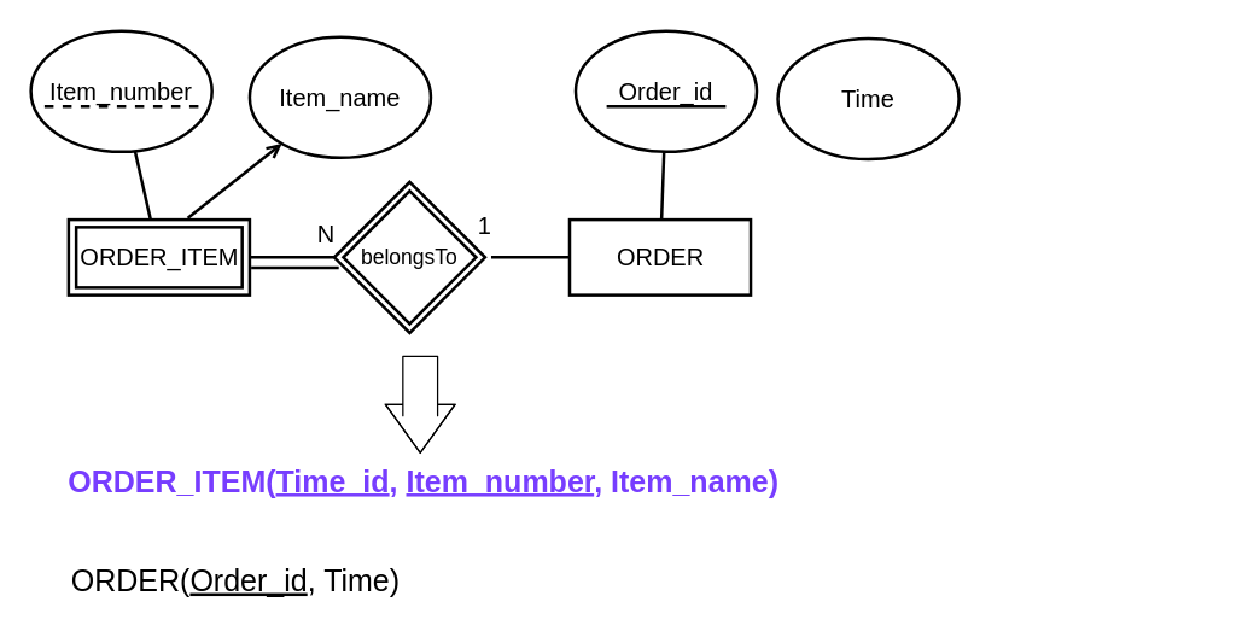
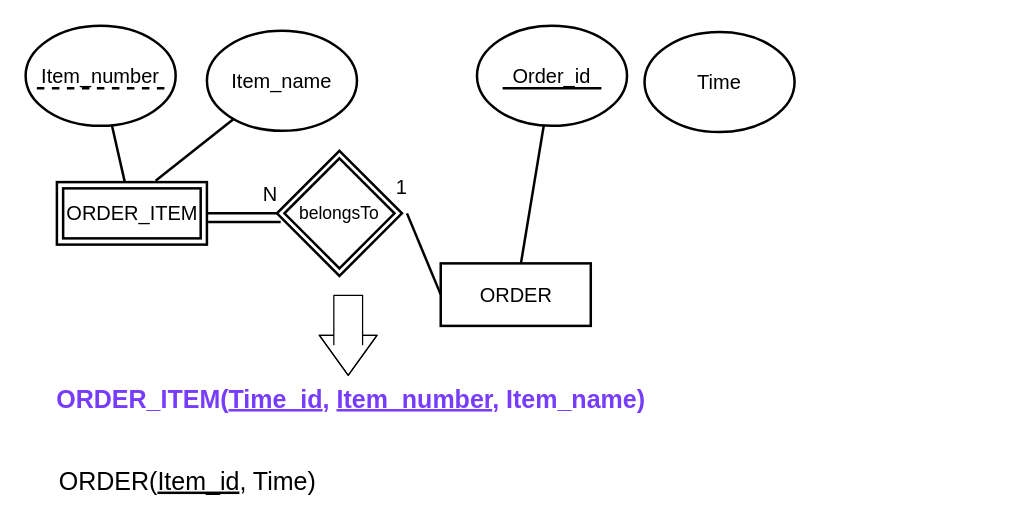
  <mxCell id="0" />
  <mxCell id="1" parent="0" />
  <mxCell id="2" value="&lt;b style=&quot;font-size: 20px&quot;&gt;&lt;font color=&quot;#773dff&quot; style=&quot;font-size: 20px&quot;&gt;ORDER_ITEM(&lt;u&gt;Time_id&lt;/u&gt;,&amp;nbsp;&lt;span&gt;&lt;u&gt;Item_number&lt;/u&gt;&lt;/span&gt;, Item_name)&lt;/font&gt;&lt;/b&gt;" style="text;html=1;strokeColor=none;fillColor=none;align=left;verticalAlign=middle;whiteSpace=wrap;rounded=0;fontSize=19;" parent="1" vertex="1"><mxGeometry x="43" y="287" width="762" height="63" as="geometry" /></mxCell>
  <mxCell id="3" value="ORDER_ITEM" style="html=1;fillColor=none;fontSize=16;strokeWidth=2;" parent="1" vertex="1"><mxGeometry x="45" y="145" width="120" height="50" as="geometry" /></mxCell>
- <mxCell id="4" value="ORDER" style="html=1;fillColor=none;fontSize=16;strokeWidth=2;" parent="1" vertex="1"><mxGeometry x="377" y="145" width="120" height="50" as="geometry" /></mxCell>
+ <mxCell id="4" value="ORDER" style="html=1;fillColor=none;fontSize=16;strokeWidth=2;" parent="1" vertex="1"><mxGeometry x="352" y="210" width="120" height="50" as="geometry" /></mxCell>
  <mxCell id="5" value="" style="endArrow=none;html=1;exitX=1;exitY=0.5;exitDx=0;exitDy=0;endFill=0;strokeWidth=2;" parent="1" source="3" edge="1"><mxGeometry width="50" height="50" relative="1" as="geometry"><mxPoint x="145.656" y="-21.042" as="sourcePoint" /><mxPoint x="221" y="170" as="targetPoint" /></mxGeometry></mxCell>
  <mxCell id="6" value="" style="endArrow=none;html=1;entryX=0;entryY=0.5;entryDx=0;entryDy=0;endFill=0;strokeWidth=2;" parent="1" target="4" edge="1"><mxGeometry width="50" height="50" relative="1" as="geometry"><mxPoint x="325" y="170" as="sourcePoint" /><mxPoint x="231" y="180" as="targetPoint" /></mxGeometry></mxCell>
  <mxCell id="7" value="N" style="text;html=1;strokeColor=none;fillColor=none;align=center;verticalAlign=middle;whiteSpace=wrap;rounded=0;fontSize=16;" parent="1" vertex="1"><mxGeometry x="200.5" y="145" width="30" height="20" as="geometry" /></mxCell>
  <mxCell id="8" value="1" style="text;html=1;strokeColor=none;fillColor=none;align=center;verticalAlign=middle;whiteSpace=wrap;rounded=0;fontSize=16;" parent="1" vertex="1"><mxGeometry x="306" y="139" width="30" height="20" as="geometry" /></mxCell>
  <mxCell id="9" value="" style="endArrow=none;html=1;fontSize=16;exitX=1.008;exitY=0.64;exitDx=0;exitDy=0;exitPerimeter=0;entryX=0.03;entryY=0.57;entryDx=0;entryDy=0;entryPerimeter=0;strokeWidth=2;" parent="1" source="3" edge="1"><mxGeometry width="50" height="50" relative="1" as="geometry"><mxPoint x="45" y="290" as="sourcePoint" /><mxPoint x="224" y="177" as="targetPoint" /></mxGeometry></mxCell>
  <mxCell id="10" value="Item_number" style="ellipse;whiteSpace=wrap;html=1;strokeWidth=2;fillColor=none;fontSize=16;" parent="1" vertex="1"><mxGeometry x="20" y="20" width="120" height="80" as="geometry" /></mxCell>
  <mxCell id="11" value="Order_id" style="ellipse;whiteSpace=wrap;html=1;strokeWidth=2;fillColor=none;fontSize=16;fontStyle=0" parent="1" vertex="1"><mxGeometry x="381" y="20" width="120" height="80" as="geometry" /></mxCell>
  <mxCell id="12" value="" style="endArrow=none;html=1;strokeWidth=2;fontSize=16;" parent="1" source="4" target="11" edge="1"><mxGeometry width="50" height="50" relative="1" as="geometry"><mxPoint x="5" y="290" as="sourcePoint" /><mxPoint x="55" y="240" as="targetPoint" /></mxGeometry></mxCell>
  <mxCell id="13" value="" style="endArrow=none;html=1;strokeWidth=2;fontSize=16;" parent="1" source="3" target="10" edge="1"><mxGeometry width="50" height="50" relative="1" as="geometry"><mxPoint x="467" y="155" as="sourcePoint" /><mxPoint x="506.765" y="105.294" as="targetPoint" /></mxGeometry></mxCell>
  <mxCell id="14" value="belongsTo" style="shape=rhombus;double=1;strokeWidth=2;fontSize=17;perimeter=rhombusPerimeter;whiteSpace=wrap;html=1;align=center;fontSize=14;fillColor=none;" parent="1" vertex="1"><mxGeometry x="221" y="120" width="100" height="100" as="geometry" /></mxCell>
  <mxCell id="15" value="" style="endArrow=none;dashed=1;html=1;strokeWidth=2;fontSize=16;entryX=1;entryY=0.625;entryDx=0;entryDy=0;entryPerimeter=0;" parent="1" edge="1"><mxGeometry width="50" height="50" relative="1" as="geometry"><mxPoint x="29" y="70" as="sourcePoint" /><mxPoint x="134" y="70" as="targetPoint" /></mxGeometry></mxCell>
  <mxCell id="16" value="" style="endArrow=none;html=1;strokeWidth=2;fontSize=16;" parent="1" edge="1"><mxGeometry width="50" height="50" relative="1" as="geometry"><mxPoint x="401.5" y="70" as="sourcePoint" /><mxPoint x="480.5" y="70" as="targetPoint" /></mxGeometry></mxCell>
  <mxCell id="17" value="" style="rounded=0;whiteSpace=wrap;html=1;strokeColor=#000000;strokeWidth=2;fillColor=none;gradientColor=none;fontSize=18;" parent="1" vertex="1"><mxGeometry x="50" y="150" width="110" height="40" as="geometry" /></mxCell>
  <mxCell id="18" value="Time" style="ellipse;whiteSpace=wrap;html=1;strokeWidth=2;fillColor=none;fontSize=16;fontStyle=0" parent="1" vertex="1"><mxGeometry x="515" y="25" width="120" height="80" as="geometry" /></mxCell>
  <mxCell id="19" value="Item_name" style="ellipse;whiteSpace=wrap;html=1;strokeWidth=2;fillColor=none;fontSize=16;" parent="1" vertex="1"><mxGeometry x="165" y="24" width="120" height="80" as="geometry" /></mxCell>
- <mxCell id="20" value="" style="endArrow=open;html=1;strokeWidth=2;fontSize=16;exitX=0.658;exitY=-0.02;exitDx=0;exitDy=0;exitPerimeter=0;" parent="1" source="3" target="19" edge="1"><mxGeometry width="50" height="50" relative="1" as="geometry"><mxPoint x="234.318" y="139" as="sourcePoint" /><mxPoint x="641.765" y="99.294" as="targetPoint" /></mxGeometry></mxCell>
+ <mxCell id="20" value="" style="endArrow=none;html=1;strokeWidth=2;fontSize=16;exitX=0.658;exitY=-0.02;exitDx=0;exitDy=0;exitPerimeter=0;" parent="1" source="3" target="19" edge="1"><mxGeometry width="50" height="50" relative="1" as="geometry"><mxPoint x="234.318" y="139" as="sourcePoint" /><mxPoint x="641.765" y="99.294" as="targetPoint" /></mxGeometry></mxCell>
  <mxCell id="21" value="" style="shape=flexArrow;endArrow=classic;html=1;fontSize=21;endWidth=22;endSize=10.33;width=23;" parent="1" edge="1"><mxGeometry width="50" height="50" relative="1" as="geometry"><mxPoint x="278" y="235" as="sourcePoint" /><mxPoint x="278" y="300" as="targetPoint" /><Array as="points"><mxPoint x="278" y="275" /></Array></mxGeometry></mxCell>
- <mxCell id="22" value="ORDER(&lt;u style=&quot;font-size: 20px;&quot;&gt;Order_id&lt;/u&gt;, Time)" style="text;html=1;strokeColor=none;fillColor=none;align=left;verticalAlign=middle;whiteSpace=wrap;rounded=0;fontSize=20;" parent="1" vertex="1"><mxGeometry x="45" y="367" width="460" height="33" as="geometry" /></mxCell>
+ <mxCell id="22" value="ORDER(&lt;u style=&quot;font-size: 20px;&quot;&gt;Item_id&lt;/u&gt;, Time)" style="text;html=1;strokeColor=none;fillColor=none;align=left;verticalAlign=middle;whiteSpace=wrap;rounded=0;fontSize=20;" parent="1" vertex="1"><mxGeometry x="45" y="367" width="460" height="33" as="geometry" /></mxCell>
